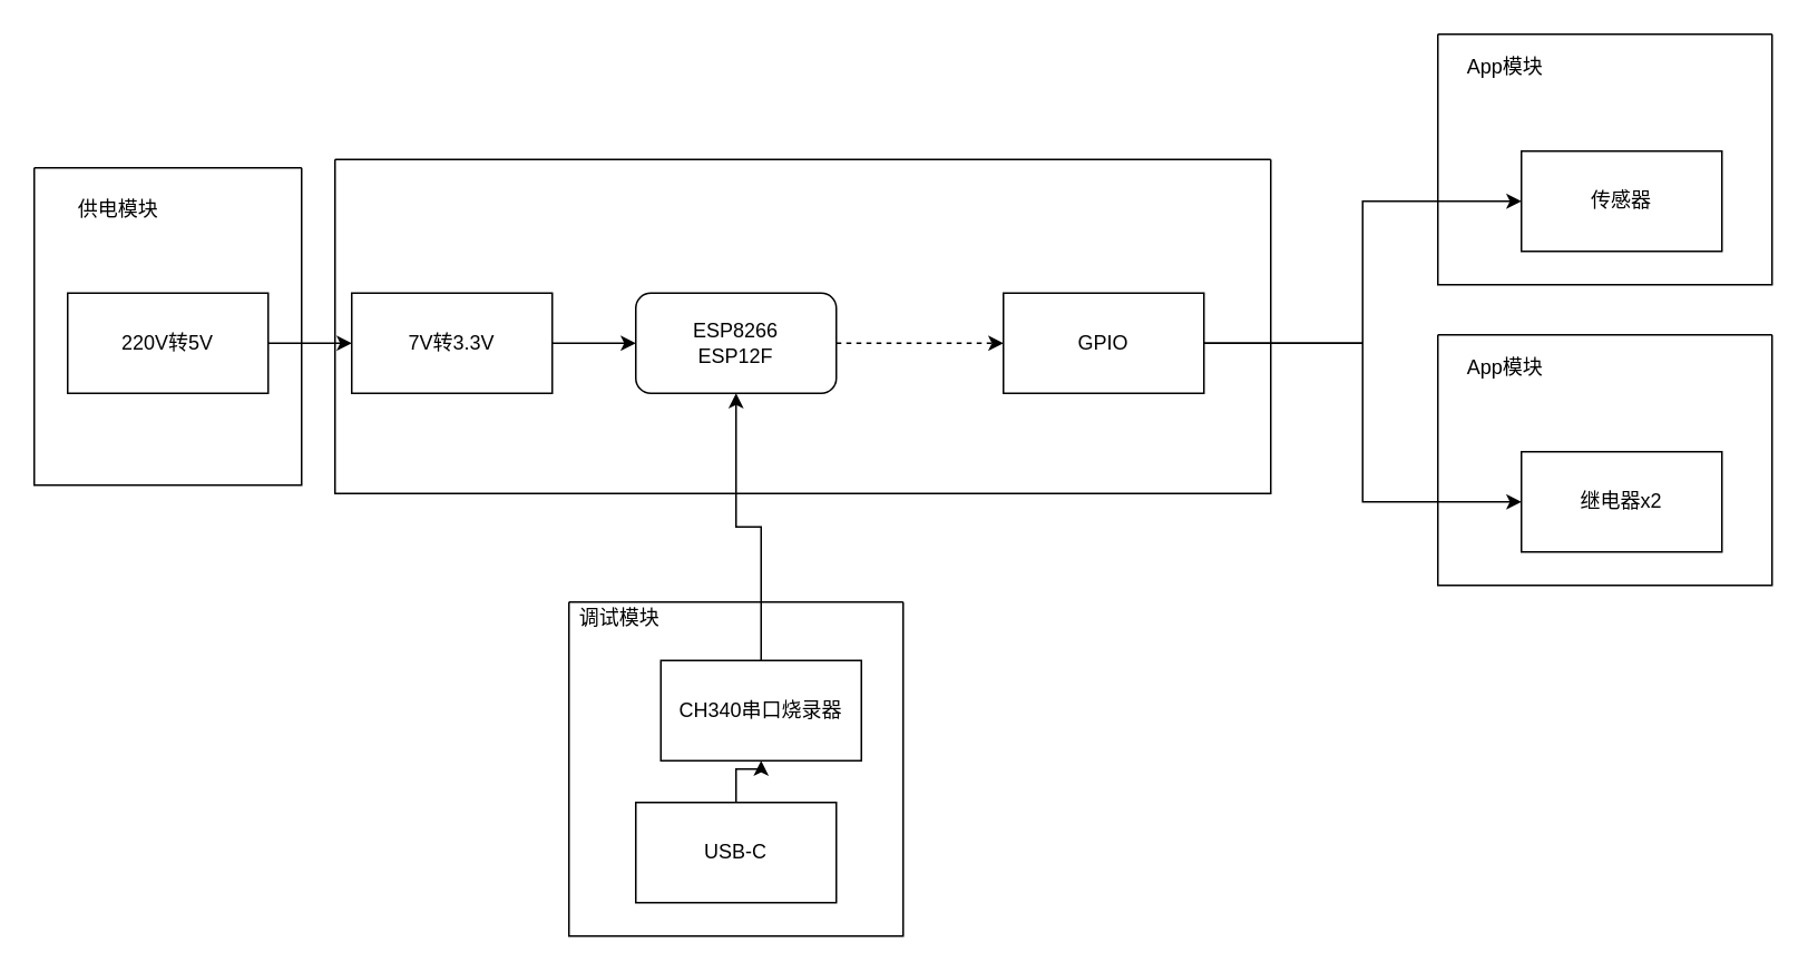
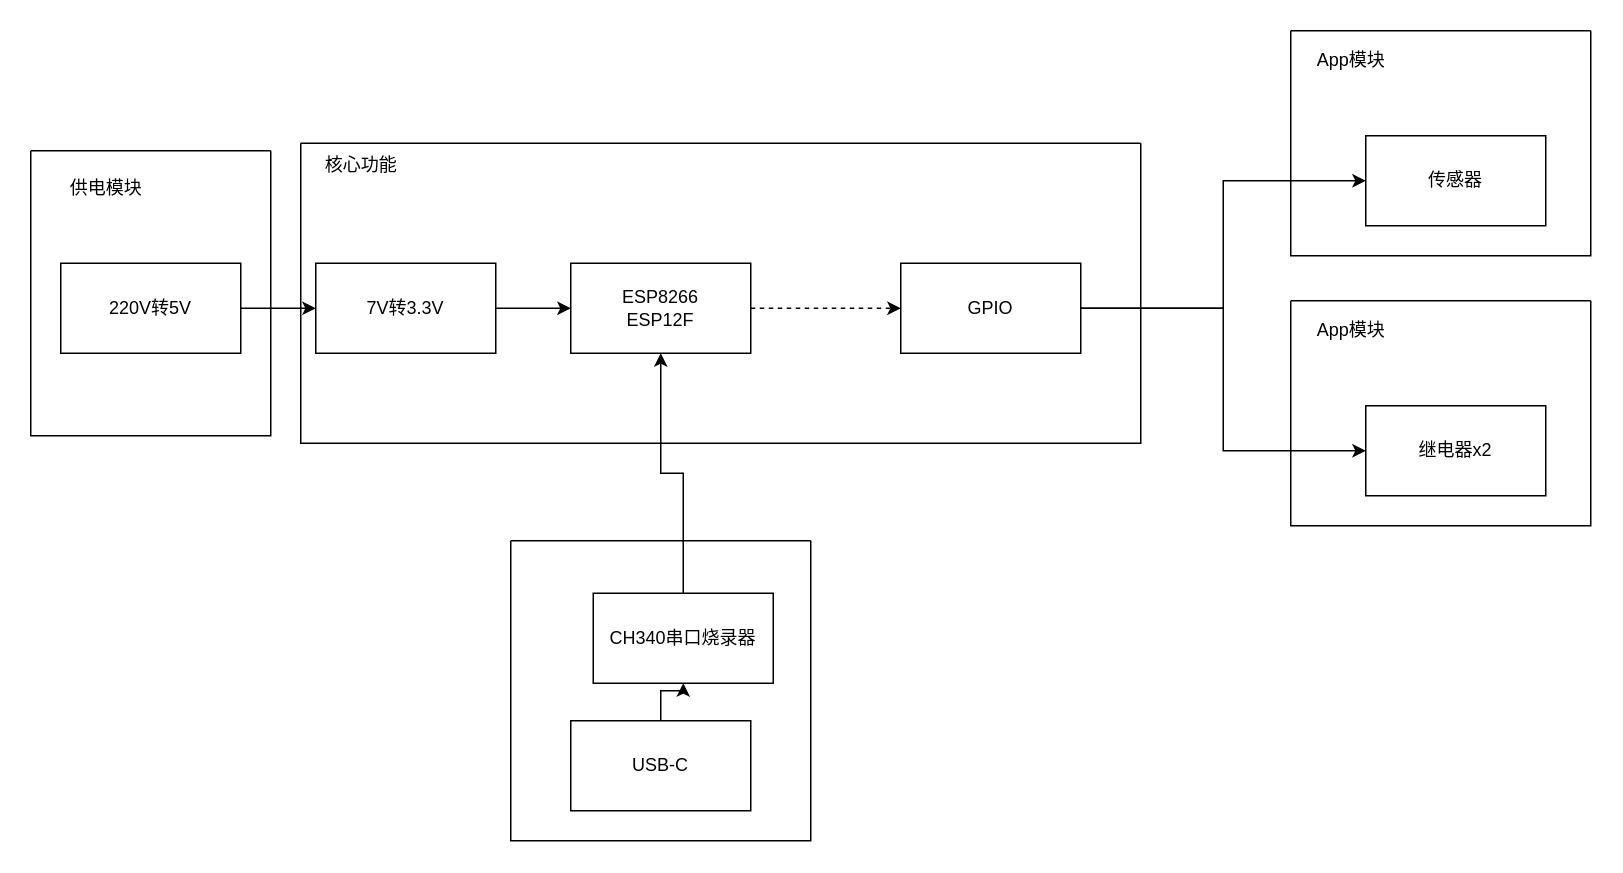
  <mxCell id="0" />
  <mxCell id="1" parent="0" />
  <mxCell id="2" style="edgeStyle=orthogonalEdgeStyle;rounded=0;orthogonalLoop=1;jettySize=auto;html=1;dashed=1;" edge="1" parent="1" source="3" target="11"><mxGeometry relative="1" as="geometry" /></mxCell>
- <mxCell id="3" value="ESP8266&lt;br&gt;ESP12F" style="whiteSpace=wrap;html=1;rounded=1;" vertex="1" parent="1"><mxGeometry x="380" y="175" width="120" height="60" as="geometry" /></mxCell>
+ <mxCell id="3" value="ESP8266&lt;br&gt;ESP12F" style="rounded=0;whiteSpace=wrap;html=1;" vertex="1" parent="1"><mxGeometry x="380" y="175" width="120" height="60" as="geometry" /></mxCell>
  <mxCell id="4" style="edgeStyle=orthogonalEdgeStyle;rounded=0;orthogonalLoop=1;jettySize=auto;html=1;exitX=1;exitY=0.5;exitDx=0;exitDy=0;" edge="1" parent="1" source="5" target="7"><mxGeometry relative="1" as="geometry" /></mxCell>
  <mxCell id="5" value="220V转5V" style="whiteSpace=wrap;html=1;" vertex="1" parent="1"><mxGeometry x="40" y="175" width="120" height="60" as="geometry" /></mxCell>
  <mxCell id="6" style="edgeStyle=orthogonalEdgeStyle;rounded=0;orthogonalLoop=1;jettySize=auto;html=1;" edge="1" parent="1" source="7" target="3"><mxGeometry relative="1" as="geometry" /></mxCell>
  <mxCell id="7" value="7V转3.3V" style="whiteSpace=wrap;html=1;" vertex="1" parent="1"><mxGeometry x="210" y="175" width="120" height="60" as="geometry" /></mxCell>
  <mxCell id="8" style="edgeStyle=orthogonalEdgeStyle;rounded=0;orthogonalLoop=1;jettySize=auto;html=1;" edge="1" parent="1" source="9" target="3"><mxGeometry relative="1" as="geometry" /></mxCell>
  <mxCell id="9" value="CH340串口烧录器" style="whiteSpace=wrap;html=1;" vertex="1" parent="1"><mxGeometry x="395" y="395" width="120" height="60" as="geometry" /></mxCell>
  <mxCell id="10" value="" style="swimlane;startSize=0;" vertex="1" parent="1"><mxGeometry x="200" y="95" width="560" height="200" as="geometry" /></mxCell>
  <mxCell id="11" value="GPIO" style="whiteSpace=wrap;html=1;" vertex="1" parent="10"><mxGeometry x="400" y="80" width="120" height="60" as="geometry" /></mxCell>
+ <mxCell id="12" value="核心功能" style="text;html=1;align=center;verticalAlign=middle;resizable=0;points=[];autosize=1;strokeColor=none;fillColor=none;" vertex="1" parent="10"><mxGeometry x="10" y="5" width="60" height="20" as="geometry" /></mxCell>
  <mxCell id="13" value="" style="swimlane;startSize=0;" vertex="1" parent="1"><mxGeometry x="20" y="100" width="160" height="190" as="geometry" /></mxCell>
  <mxCell id="14" value="供电模块" style="text;html=1;align=center;verticalAlign=middle;resizable=0;points=[];autosize=1;strokeColor=none;fillColor=none;" vertex="1" parent="13"><mxGeometry x="20" y="15" width="60" height="20" as="geometry" /></mxCell>
  <mxCell id="15" value="传感器" style="rounded=0;whiteSpace=wrap;html=1;" vertex="1" parent="1"><mxGeometry x="910" y="90" width="120" height="60" as="geometry" /></mxCell>
  <mxCell id="16" value="" style="swimlane;startSize=0;" vertex="1" parent="1"><mxGeometry x="860" y="20" width="200" height="150" as="geometry" /></mxCell>
  <mxCell id="17" value="App模块" style="text;html=1;align=center;verticalAlign=middle;resizable=0;points=[];autosize=1;strokeColor=none;fillColor=none;" vertex="1" parent="16"><mxGeometry x="10" y="10" width="60" height="20" as="geometry" /></mxCell>
  <mxCell id="18" value="继电器x2" style="rounded=0;whiteSpace=wrap;html=1;" vertex="1" parent="1"><mxGeometry x="910" y="270" width="120" height="60" as="geometry" /></mxCell>
  <mxCell id="19" value="" style="swimlane;startSize=0;" vertex="1" parent="1"><mxGeometry x="860" y="200" width="200" height="150" as="geometry" /></mxCell>
  <mxCell id="20" value="App模块" style="text;html=1;align=center;verticalAlign=middle;resizable=0;points=[];autosize=1;strokeColor=none;fillColor=none;" vertex="1" parent="19"><mxGeometry x="10" y="10" width="60" height="20" as="geometry" /></mxCell>
  <mxCell id="21" style="edgeStyle=orthogonalEdgeStyle;rounded=0;orthogonalLoop=1;jettySize=auto;html=1;entryX=0;entryY=0.5;entryDx=0;entryDy=0;" edge="1" parent="1" source="11" target="15"><mxGeometry relative="1" as="geometry" /></mxCell>
  <mxCell id="22" style="edgeStyle=orthogonalEdgeStyle;rounded=0;orthogonalLoop=1;jettySize=auto;html=1;entryX=0;entryY=0.5;entryDx=0;entryDy=0;" edge="1" parent="1" source="11" target="18"><mxGeometry relative="1" as="geometry" /></mxCell>
  <mxCell id="23" style="edgeStyle=orthogonalEdgeStyle;rounded=0;orthogonalLoop=1;jettySize=auto;html=1;entryX=0.5;entryY=1;entryDx=0;entryDy=0;" edge="1" parent="1" source="24" target="9"><mxGeometry relative="1" as="geometry" /></mxCell>
  <mxCell id="24" value="USB-C" style="whiteSpace=wrap;html=1;" vertex="1" parent="1"><mxGeometry x="380" y="480" width="120" height="60" as="geometry" /></mxCell>
  <mxCell id="25" value="" style="swimlane;startSize=0;" vertex="1" parent="1"><mxGeometry x="340" y="360" width="200" height="200" as="geometry" /></mxCell>
- <mxCell id="26" value="调试模块" style="text;html=1;align=center;verticalAlign=middle;resizable=0;points=[];autosize=1;strokeColor=none;fillColor=none;" vertex="1" parent="1"><mxGeometry x="340" y="360" width="60" height="20" as="geometry" /></mxCell>
